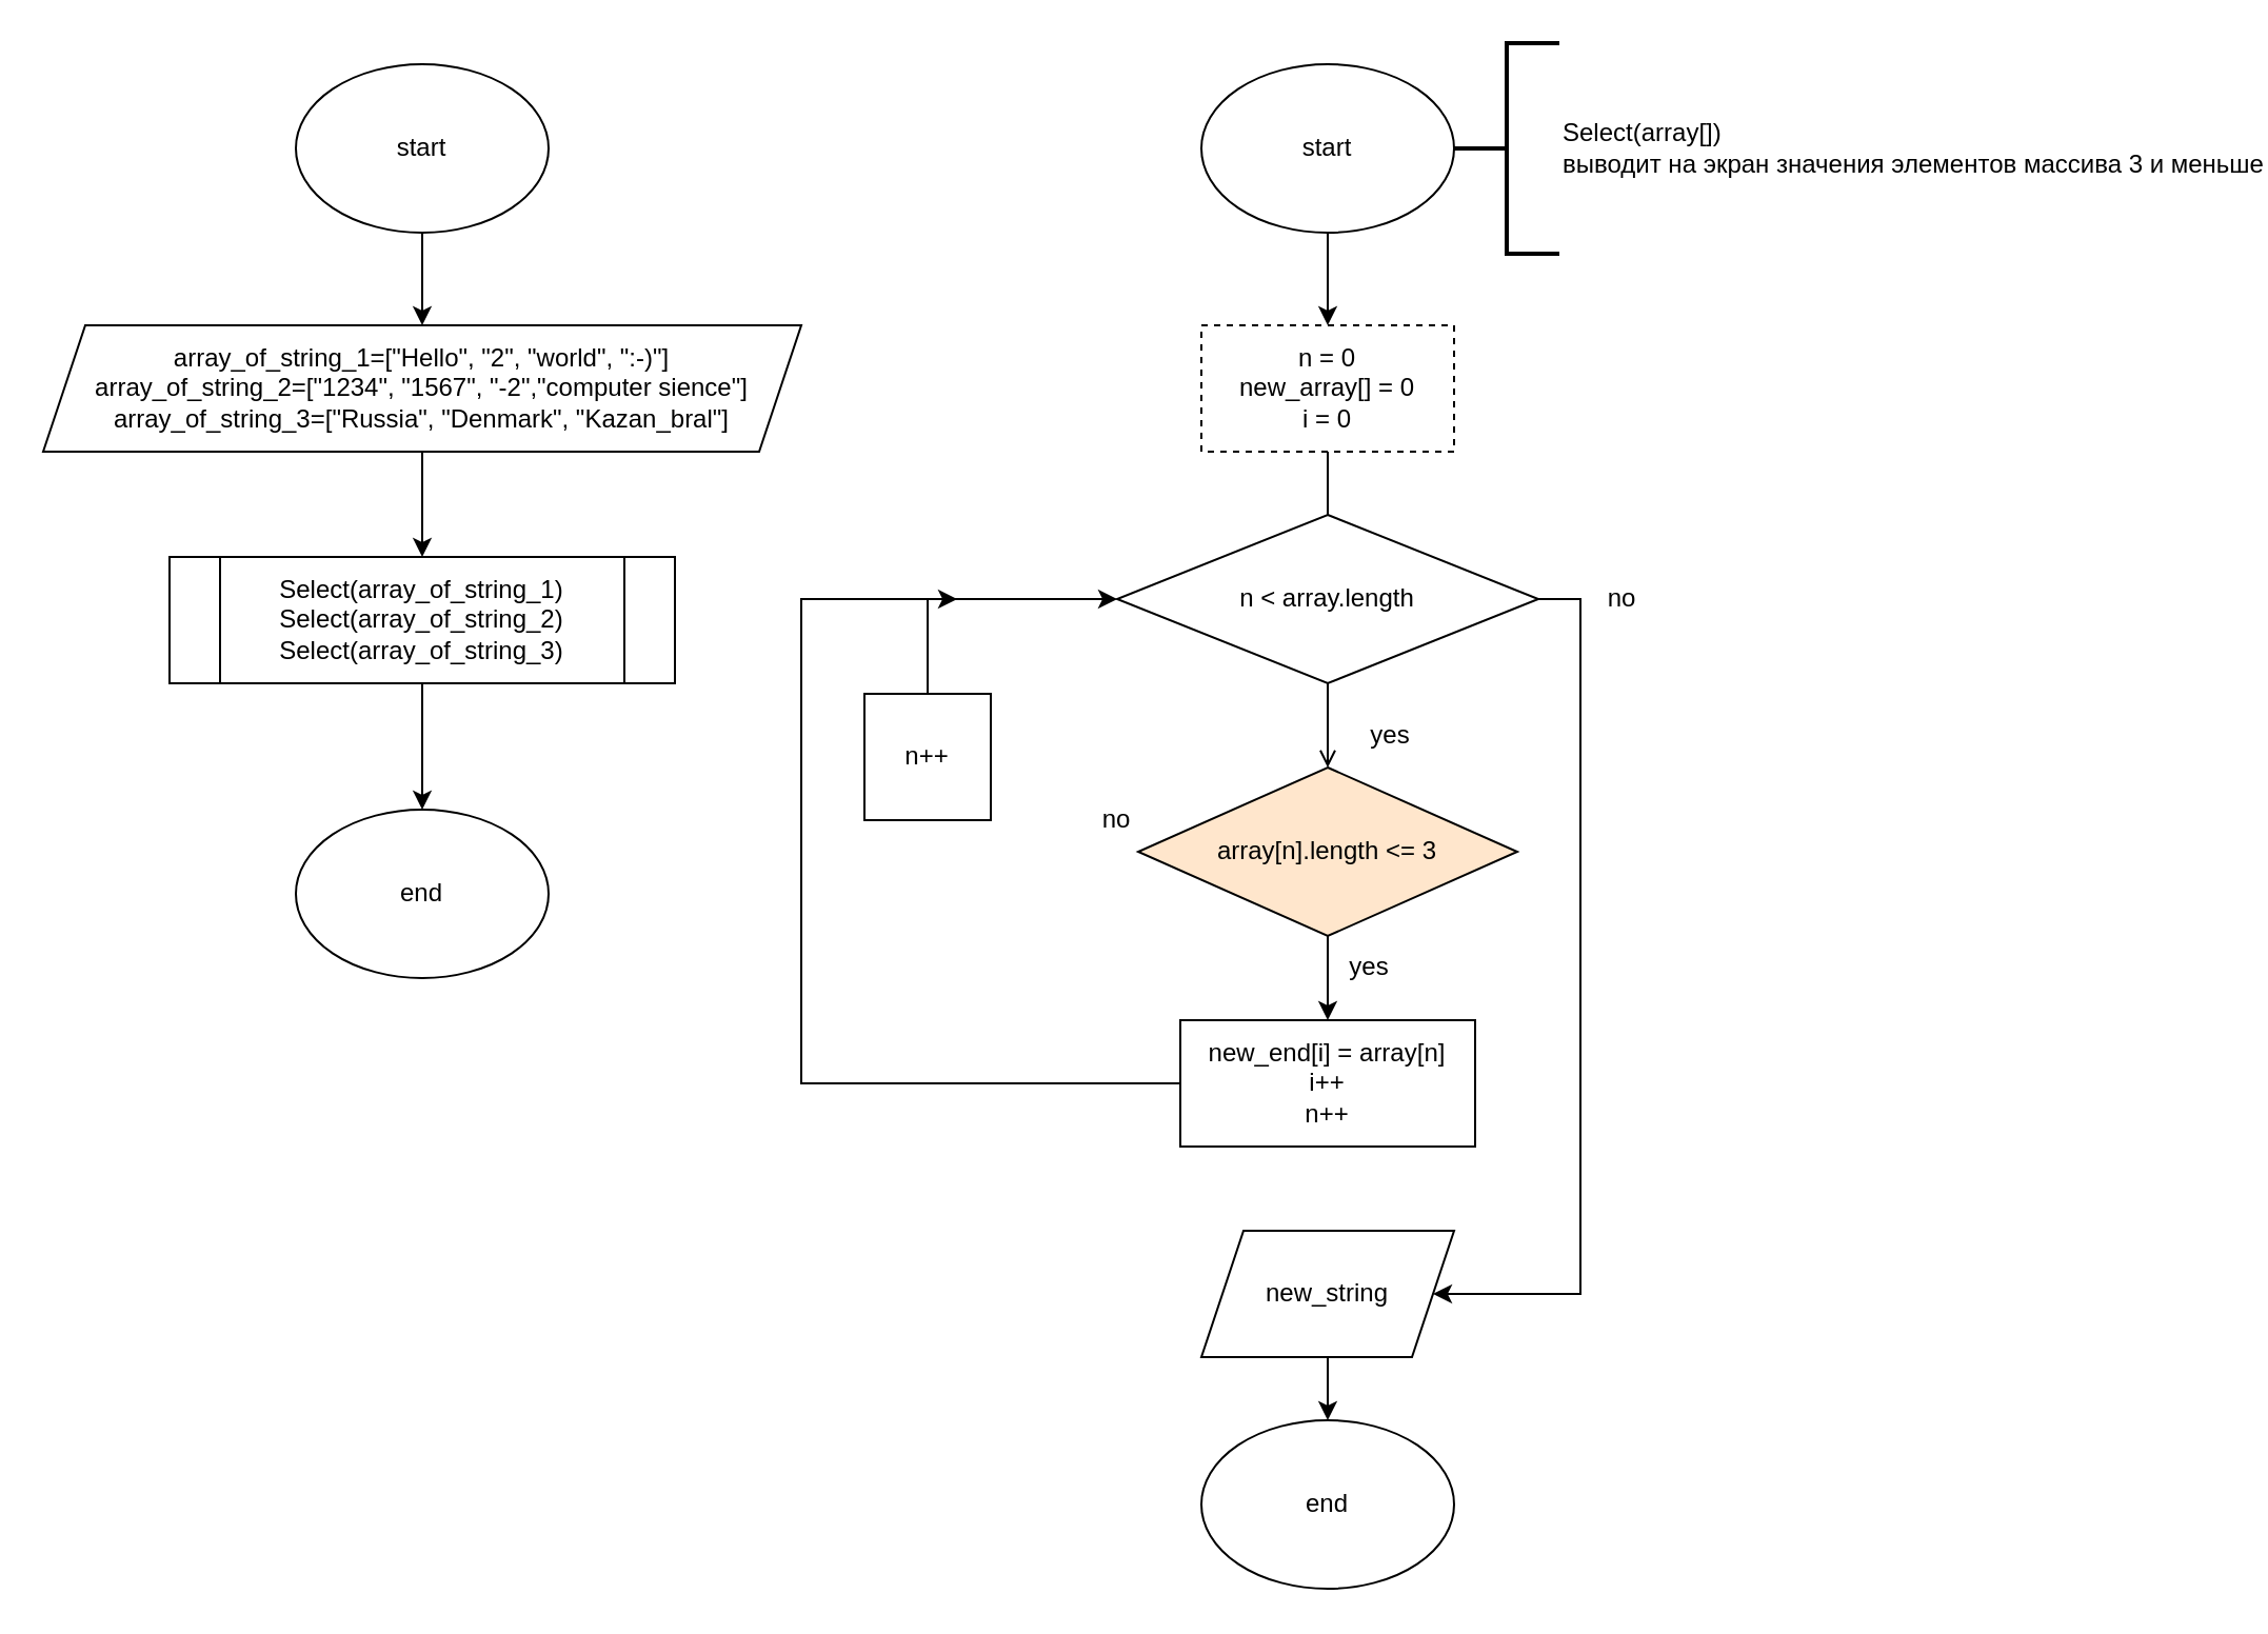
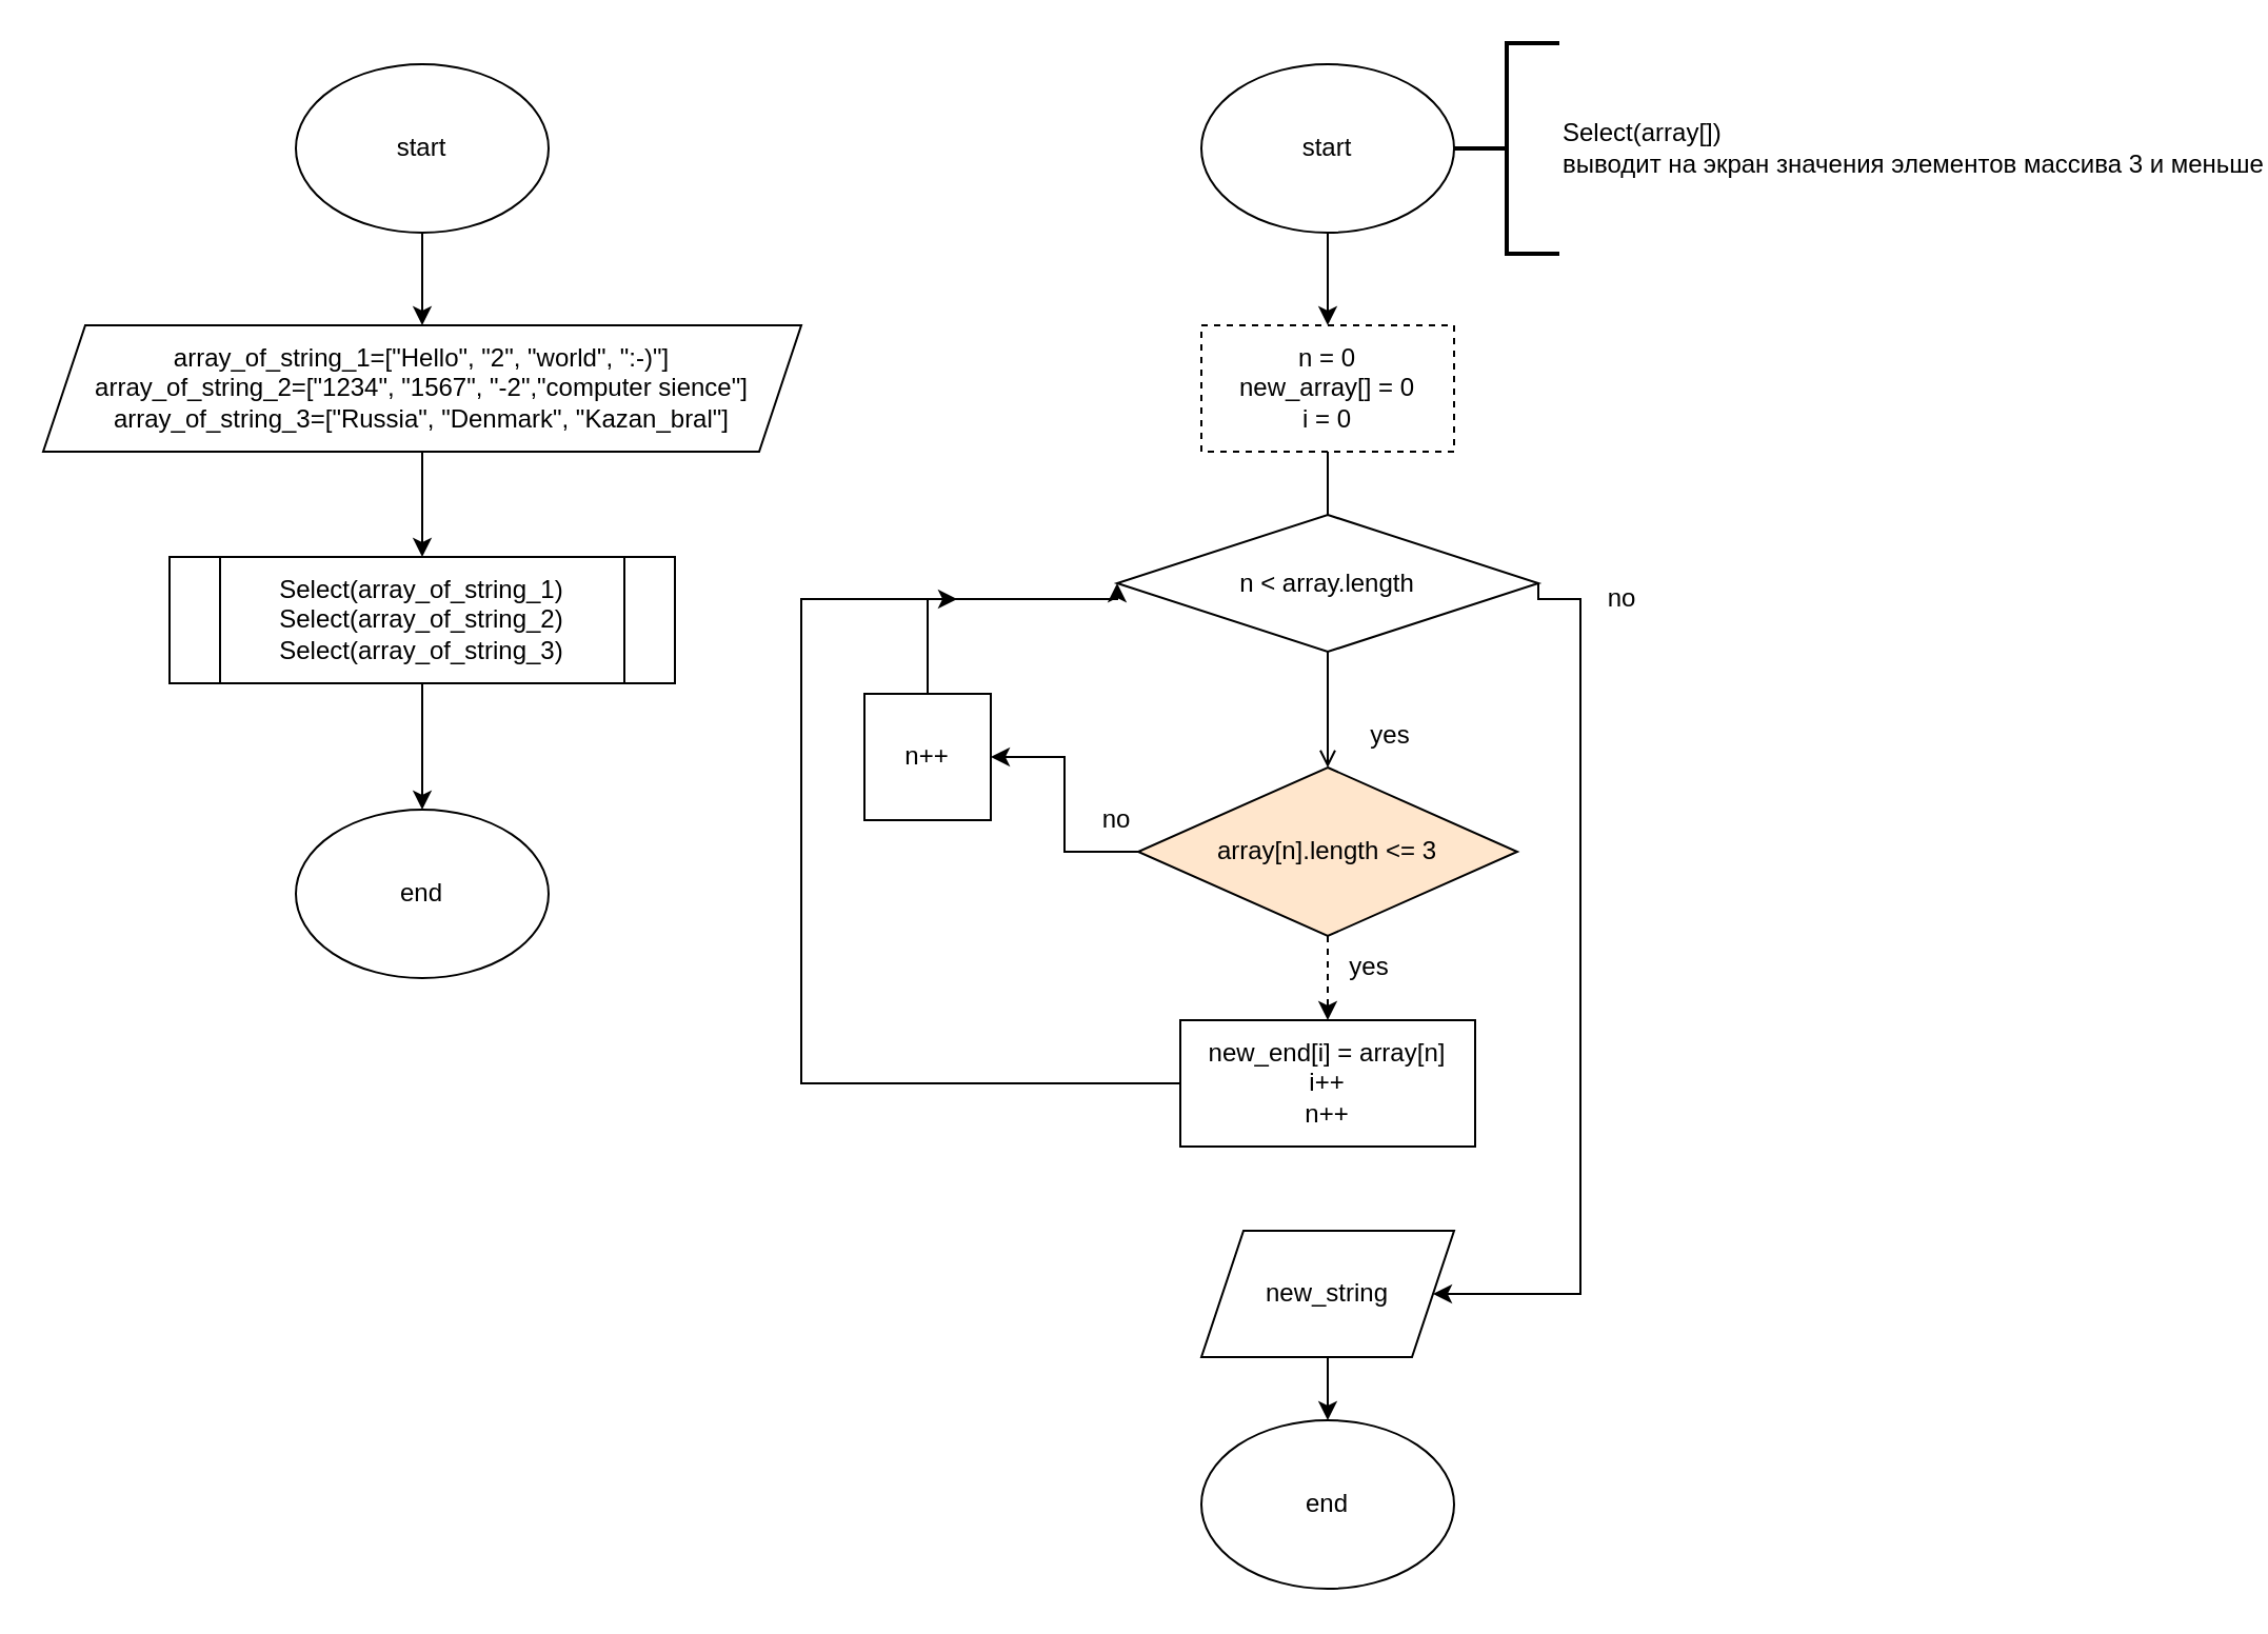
  <mxCell id="0" />
  <mxCell id="1" parent="0" />
  <mxCell id="2" value="" style="edgeStyle=orthogonalEdgeStyle;rounded=0;orthogonalLoop=1;jettySize=auto;html=1;" parent="1" source="3" target="5" edge="1"><mxGeometry relative="1" as="geometry" /></mxCell>
  <mxCell id="3" value="start" style="ellipse;whiteSpace=wrap;html=1;" parent="1" vertex="1"><mxGeometry x="140" y="30" width="120" height="80" as="geometry" /></mxCell>
  <mxCell id="4" value="" style="edgeStyle=orthogonalEdgeStyle;rounded=0;orthogonalLoop=1;jettySize=auto;html=1;" parent="1" source="5" edge="1"><mxGeometry relative="1" as="geometry"><mxPoint x="200" y="264" as="targetPoint" /></mxGeometry></mxCell>
  <mxCell id="5" value="array_of_string_1=[&quot;Hello&quot;, &quot;2&quot;, &quot;world&quot;, &quot;:-)&quot;]&lt;br&gt;array_of_string_2=[&quot;1234&quot;, &quot;1567&quot;, &quot;-2&quot;,&quot;computer sience&quot;]&lt;br&gt;array_of_string_3=[&quot;Russia&quot;, &quot;Denmark&quot;, &quot;Kazan_bral&quot;]" style="shape=parallelogram;perimeter=parallelogramPerimeter;whiteSpace=wrap;html=1;fixedSize=1;" parent="1" vertex="1"><mxGeometry x="20" y="154" width="360" height="60" as="geometry" /></mxCell>
  <mxCell id="6" value="end" style="ellipse;whiteSpace=wrap;html=1;" parent="1" vertex="1"><mxGeometry x="140" y="384" width="120" height="80" as="geometry" /></mxCell>
  <mxCell id="7" value="" style="edgeStyle=orthogonalEdgeStyle;rounded=0;orthogonalLoop=1;jettySize=auto;html=1;" edge="1" parent="1" source="8"><mxGeometry relative="1" as="geometry"><mxPoint x="200" y="384" as="targetPoint" /></mxGeometry></mxCell>
  <mxCell id="8" value="Select(array_of_string_1)&lt;br&gt;Select(array_of_string_2)&lt;br&gt;Select(array_of_string_3)" style="shape=process;whiteSpace=wrap;html=1;backgroundOutline=1;" vertex="1" parent="1"><mxGeometry x="80" y="264" width="240" height="60" as="geometry" /></mxCell>
  <mxCell id="9" value="" style="edgeStyle=orthogonalEdgeStyle;rounded=0;orthogonalLoop=1;jettySize=auto;html=1;" edge="1" parent="1" source="10" target="16"><mxGeometry relative="1" as="geometry" /></mxCell>
  <mxCell id="10" value="start" style="ellipse;whiteSpace=wrap;html=1;" vertex="1" parent="1"><mxGeometry x="570" y="30" width="120" height="80" as="geometry" /></mxCell>
  <mxCell id="11" value="Select(array[])&lt;br&gt;выводит на экран значения элементов массива 3 и меньше" style="strokeWidth=2;html=1;shape=mxgraph.flowchart.annotation_2;align=left;labelPosition=right;pointerEvents=1;" vertex="1" parent="1"><mxGeometry x="690" y="20" width="50" height="100" as="geometry" /></mxCell>
  <mxCell id="12" style="edgeStyle=orthogonalEdgeStyle;rounded=0;orthogonalLoop=1;jettySize=auto;html=1;entryX=0.5;entryY=0;entryDx=0;entryDy=0;exitX=0.5;exitY=1;exitDx=0;exitDy=0;endArrow=open;" edge="1" parent="1" source="14" target="19"><mxGeometry relative="1" as="geometry" /></mxCell>
  <mxCell id="13" style="edgeStyle=orthogonalEdgeStyle;rounded=0;orthogonalLoop=1;jettySize=auto;html=1;entryX=1;entryY=0.5;entryDx=0;entryDy=0;exitX=1;exitY=0.5;exitDx=0;exitDy=0;" edge="1" parent="1" source="14" target="24"><mxGeometry relative="1" as="geometry"><Array as="points"><mxPoint x="750" y="284" /><mxPoint x="750" y="614" /></Array></mxGeometry></mxCell>
- <mxCell id="14" value="n &amp;lt; array.length" style="rhombus;whiteSpace=wrap;html=1;" vertex="1" parent="1"><mxGeometry x="530" y="244" width="200" height="80" as="geometry" /></mxCell>
+ <mxCell id="14" value="n &amp;lt; array.length" style="rhombus;whiteSpace=wrap;html=1;" vertex="1" parent="1"><mxGeometry x="530" y="244" width="200" height="65" as="geometry" /></mxCell>
  <mxCell id="15" value="" style="edgeStyle=orthogonalEdgeStyle;rounded=0;orthogonalLoop=1;jettySize=auto;html=1;endArrow=none;" edge="1" parent="1" source="16" target="14"><mxGeometry relative="1" as="geometry" /></mxCell>
  <mxCell id="16" value="n = 0&lt;br&gt;new_array[] = 0&lt;br&gt;i = 0" style="whiteSpace=wrap;html=1;dashed=1;" vertex="1" parent="1"><mxGeometry x="570" y="154" width="120" height="60" as="geometry" /></mxCell>
- <mxCell id="17" value="" style="edgeStyle=orthogonalEdgeStyle;rounded=0;orthogonalLoop=1;jettySize=auto;html=1;" edge="1" parent="1" source="19" target="22"><mxGeometry relative="1" as="geometry" /></mxCell>
+ <mxCell id="17" value="" style="edgeStyle=orthogonalEdgeStyle;rounded=0;orthogonalLoop=1;jettySize=auto;html=1;dashed=1;" edge="1" parent="1" source="19" target="22"><mxGeometry relative="1" as="geometry" /></mxCell>
+ <mxCell id="18" value="" style="edgeStyle=orthogonalEdgeStyle;rounded=0;orthogonalLoop=1;jettySize=auto;html=1;" edge="1" parent="1" source="19" target="27"><mxGeometry relative="1" as="geometry" /></mxCell>
  <mxCell id="19" value="array[n].length &amp;lt;= 3" style="rhombus;whiteSpace=wrap;html=1;fillColor=#ffe6cc;" vertex="1" parent="1"><mxGeometry x="540" y="364" width="180" height="80" as="geometry" /></mxCell>
  <mxCell id="20" value="yes" style="text;html=1;strokeColor=none;fillColor=none;align=center;verticalAlign=middle;whiteSpace=wrap;rounded=0;" vertex="1" parent="1"><mxGeometry x="630" y="334" width="60" height="30" as="geometry" /></mxCell>
  <mxCell id="21" style="edgeStyle=orthogonalEdgeStyle;rounded=0;orthogonalLoop=1;jettySize=auto;html=1;entryX=0;entryY=0.5;entryDx=0;entryDy=0;" edge="1" parent="1" source="22" target="14"><mxGeometry relative="1" as="geometry"><Array as="points"><mxPoint x="380" y="514" /><mxPoint x="380" y="284" /></Array></mxGeometry></mxCell>
  <mxCell id="22" value="new_end[i] = array[n]&lt;br&gt;i++&lt;br&gt;n++" style="rounded=0;whiteSpace=wrap;html=1;" vertex="1" parent="1"><mxGeometry x="560" y="484" width="140" height="60" as="geometry" /></mxCell>
  <mxCell id="23" value="" style="edgeStyle=orthogonalEdgeStyle;rounded=0;orthogonalLoop=1;jettySize=auto;html=1;" edge="1" parent="1" source="24" target="25"><mxGeometry relative="1" as="geometry" /></mxCell>
  <mxCell id="24" value="new_string" style="shape=parallelogram;perimeter=parallelogramPerimeter;whiteSpace=wrap;html=1;fixedSize=1;" vertex="1" parent="1"><mxGeometry x="570" y="584" width="120" height="60" as="geometry" /></mxCell>
  <mxCell id="25" value="end" style="ellipse;whiteSpace=wrap;html=1;" vertex="1" parent="1"><mxGeometry x="570" y="674" width="120" height="80" as="geometry" /></mxCell>
  <mxCell id="26" style="edgeStyle=orthogonalEdgeStyle;rounded=0;orthogonalLoop=1;jettySize=auto;html=1;" edge="1" parent="1" source="27"><mxGeometry relative="1" as="geometry"><mxPoint x="454" y="284" as="targetPoint" /><Array as="points"><mxPoint x="440" y="284" /></Array></mxGeometry></mxCell>
  <mxCell id="27" value="n++" style="rounded=0;whiteSpace=wrap;html=1;" vertex="1" parent="1"><mxGeometry x="410" y="329" width="60" height="60" as="geometry" /></mxCell>
  <mxCell id="28" value="yes" style="text;html=1;strokeColor=none;fillColor=none;align=center;verticalAlign=middle;whiteSpace=wrap;rounded=0;" vertex="1" parent="1"><mxGeometry x="620" y="444" width="60" height="30" as="geometry" /></mxCell>
  <mxCell id="29" value="no&lt;br&gt;" style="text;html=1;strokeColor=none;fillColor=none;align=center;verticalAlign=middle;whiteSpace=wrap;rounded=0;" vertex="1" parent="1"><mxGeometry x="500" y="374" width="60" height="30" as="geometry" /></mxCell>
  <mxCell id="30" value="no&lt;br&gt;" style="text;html=1;strokeColor=none;fillColor=none;align=center;verticalAlign=middle;whiteSpace=wrap;rounded=0;" vertex="1" parent="1"><mxGeometry x="740" y="269" width="60" height="30" as="geometry" /></mxCell>
